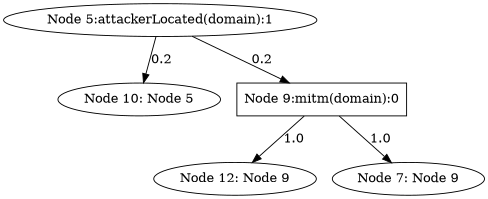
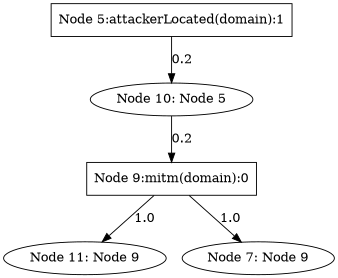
  strict digraph {
    node [nodeType=AND probArray=1.0 shape=ellipse]
    edge [color=black]
-   n1 [label="Node 12: Node 9"]
+   n1 [label="Node 11: Node 9"]
    n2 [label="Node 10: Node 5"]
    n3 [label="Node 9:mitm(domain):0" nodeType=OR probArray=0.2 shape=box]
    n4 [label="Node 7: Node 9"]
-   n5 [label="Node 5:attackerLocated(domain):1"]
-   n5 -> n3 [label=0.2]
+   n5 [label="Node 5:attackerLocated(domain):1" shape=box]
+   n2 -> n3 [label=0.2]
    n3 -> n1 [label=1.0]
    n3 -> n4 [label=1.0]
    n5 -> n2 [label=0.2]
  }
